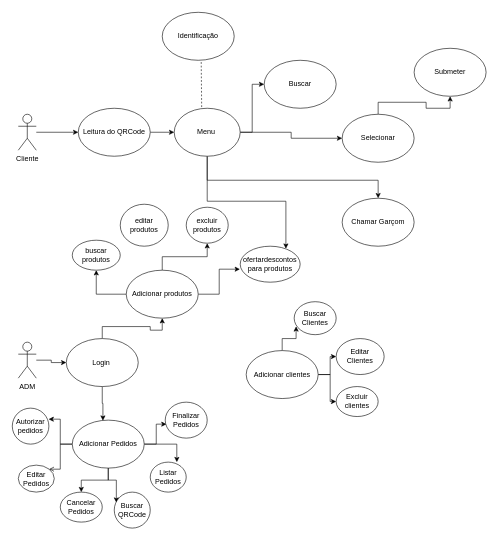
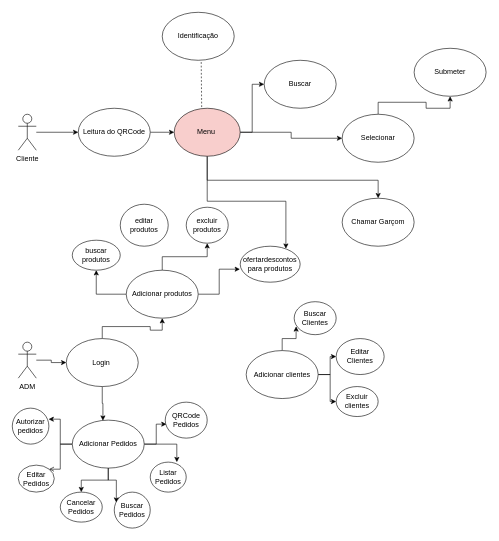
  <mxCell id="0" />
  <mxCell id="1" parent="0" />
  <mxCell id="2" style="edgeStyle=none;rounded=0;orthogonalLoop=1;jettySize=auto;html=1;entryX=0;entryY=0.5;entryDx=0;entryDy=0;" parent="1" source="3" target="5" edge="1"><mxGeometry relative="1" as="geometry" /></mxCell>
  <mxCell id="3" value="Cliente&lt;br&gt;" style="shape=umlActor;verticalLabelPosition=bottom;labelBackgroundColor=#ffffff;verticalAlign=top;html=1;outlineConnect=0;" parent="1" vertex="1"><mxGeometry x="30" y="190" width="30" height="60" as="geometry" /></mxCell>
  <mxCell id="4" style="edgeStyle=none;rounded=0;orthogonalLoop=1;jettySize=auto;html=1;entryX=0;entryY=0.5;entryDx=0;entryDy=0;" parent="1" source="5" target="10" edge="1"><mxGeometry relative="1" as="geometry" /></mxCell>
  <mxCell id="5" value="Leitura do QRCode" style="ellipse;whiteSpace=wrap;html=1;" parent="1" vertex="1"><mxGeometry x="130" y="180" width="120" height="80" as="geometry" /></mxCell>
  <mxCell id="6" style="edgeStyle=orthogonalEdgeStyle;rounded=0;orthogonalLoop=1;jettySize=auto;html=1;" parent="1" source="10" target="11" edge="1"><mxGeometry relative="1" as="geometry" /></mxCell>
  <mxCell id="7" style="edgeStyle=orthogonalEdgeStyle;rounded=0;orthogonalLoop=1;jettySize=auto;html=1;exitX=1;exitY=0.5;exitDx=0;exitDy=0;entryX=0;entryY=0.5;entryDx=0;entryDy=0;" parent="1" source="10" target="13" edge="1"><mxGeometry relative="1" as="geometry"><mxPoint x="560" y="230" as="targetPoint" /></mxGeometry></mxCell>
  <mxCell id="8" style="edgeStyle=orthogonalEdgeStyle;rounded=0;orthogonalLoop=1;jettySize=auto;html=1;" parent="1" source="10" target="16" edge="1"><mxGeometry relative="1" as="geometry"><Array as="points"><mxPoint x="345" y="300" /><mxPoint x="630" y="300" /></Array></mxGeometry></mxCell>
  <mxCell id="9" style="edgeStyle=orthogonalEdgeStyle;rounded=0;orthogonalLoop=1;jettySize=auto;html=1;entryX=0.762;entryY=0.069;entryDx=0;entryDy=0;entryPerimeter=0;" parent="1" source="10" target="29" edge="1"><mxGeometry relative="1" as="geometry"><mxPoint x="450" y="420" as="targetPoint" /></mxGeometry></mxCell>
- <mxCell id="10" value="Menu&amp;nbsp;" style="ellipse;whiteSpace=wrap;html=1;" parent="1" vertex="1"><mxGeometry x="290" y="180" width="110" height="80" as="geometry" /></mxCell>
+ <mxCell id="10" value="Menu&amp;nbsp;" style="ellipse;whiteSpace=wrap;html=1;fillColor=#f8cecc;" parent="1" vertex="1"><mxGeometry x="290" y="180" width="110" height="80" as="geometry" /></mxCell>
  <mxCell id="11" value="Buscar&lt;br&gt;" style="ellipse;whiteSpace=wrap;html=1;" parent="1" vertex="1"><mxGeometry x="440" y="100" width="120" height="80" as="geometry" /></mxCell>
  <mxCell id="12" style="edgeStyle=orthogonalEdgeStyle;rounded=0;orthogonalLoop=1;jettySize=auto;html=1;" parent="1" source="13" target="50" edge="1"><mxGeometry relative="1" as="geometry" /></mxCell>
  <mxCell id="13" value="Selecionar&lt;br&gt;" style="ellipse;whiteSpace=wrap;html=1;" parent="1" vertex="1"><mxGeometry x="570" y="190" width="120" height="80" as="geometry" /></mxCell>
  <mxCell id="14" value="Identificação&lt;br&gt;" style="ellipse;whiteSpace=wrap;html=1;" parent="1" vertex="1"><mxGeometry x="270" y="20" width="120" height="80" as="geometry" /></mxCell>
  <mxCell id="15" value="" style="endArrow=none;dashed=1;html=1;entryX=0.416;entryY=0;entryDx=0;entryDy=0;entryPerimeter=0;" parent="1" target="10" edge="1"><mxGeometry width="50" height="50" relative="1" as="geometry"><mxPoint x="335" y="103" as="sourcePoint" /><mxPoint x="331" y="181" as="targetPoint" /><Array as="points" /></mxGeometry></mxCell>
  <mxCell id="16" value="Chamar Garçom" style="ellipse;whiteSpace=wrap;html=1;" parent="1" vertex="1"><mxGeometry x="570" y="330" width="120" height="80" as="geometry" /></mxCell>
  <mxCell id="17" style="edgeStyle=orthogonalEdgeStyle;rounded=0;orthogonalLoop=1;jettySize=auto;html=1;entryX=0;entryY=0.5;entryDx=0;entryDy=0;" parent="1" source="18" target="21" edge="1"><mxGeometry relative="1" as="geometry" /></mxCell>
  <mxCell id="18" value="ADM&lt;br&gt;&lt;br&gt;" style="shape=umlActor;verticalLabelPosition=bottom;labelBackgroundColor=#ffffff;verticalAlign=top;html=1;outlineConnect=0;" parent="1" vertex="1"><mxGeometry x="30" y="570" width="30" height="60" as="geometry" /></mxCell>
  <mxCell id="19" style="edgeStyle=orthogonalEdgeStyle;rounded=0;orthogonalLoop=1;jettySize=auto;html=1;" parent="1" source="21" target="25" edge="1"><mxGeometry relative="1" as="geometry" /></mxCell>
  <mxCell id="20" style="edgeStyle=orthogonalEdgeStyle;rounded=0;orthogonalLoop=1;jettySize=auto;html=1;entryX=0.426;entryY=0.01;entryDx=0;entryDy=0;entryPerimeter=0;" parent="1" source="21" target="43" edge="1"><mxGeometry relative="1" as="geometry" /></mxCell>
  <mxCell id="21" value="Login&amp;nbsp;" style="ellipse;whiteSpace=wrap;html=1;" parent="1" vertex="1"><mxGeometry x="110" y="564" width="120" height="80" as="geometry" /></mxCell>
  <mxCell id="22" style="edgeStyle=orthogonalEdgeStyle;rounded=0;orthogonalLoop=1;jettySize=auto;html=1;entryX=0.5;entryY=1;entryDx=0;entryDy=0;" parent="1" source="25" target="26" edge="1"><mxGeometry relative="1" as="geometry" /></mxCell>
  <mxCell id="23" style="edgeStyle=orthogonalEdgeStyle;rounded=0;orthogonalLoop=1;jettySize=auto;html=1;entryX=0.5;entryY=1;entryDx=0;entryDy=0;" parent="1" source="25" target="28" edge="1"><mxGeometry relative="1" as="geometry" /></mxCell>
  <mxCell id="24" style="edgeStyle=orthogonalEdgeStyle;rounded=0;orthogonalLoop=1;jettySize=auto;html=1;entryX=-0.005;entryY=0.639;entryDx=0;entryDy=0;entryPerimeter=0;" parent="1" source="25" target="29" edge="1"><mxGeometry relative="1" as="geometry" /></mxCell>
  <mxCell id="25" value="Adicionar produtos" style="ellipse;whiteSpace=wrap;html=1;" parent="1" vertex="1"><mxGeometry x="210" y="450" width="120" height="80" as="geometry" /></mxCell>
  <mxCell id="26" value="buscar produtos" style="ellipse;whiteSpace=wrap;html=1;" parent="1" vertex="1"><mxGeometry x="120" y="400" width="80" height="50" as="geometry" /></mxCell>
  <mxCell id="27" value="editar produtos&lt;br&gt;" style="ellipse;whiteSpace=wrap;html=1;" parent="1" vertex="1"><mxGeometry x="200" y="340" width="80" height="70" as="geometry" /></mxCell>
  <mxCell id="28" value="excluir produtos&lt;br&gt;" style="ellipse;whiteSpace=wrap;html=1;" parent="1" vertex="1"><mxGeometry x="310" y="345" width="70" height="60" as="geometry" /></mxCell>
  <mxCell id="29" value="ofertardescontos para produtos&lt;br&gt;" style="ellipse;whiteSpace=wrap;html=1;" parent="1" vertex="1"><mxGeometry x="400" y="410" width="100" height="60" as="geometry" /></mxCell>
  <mxCell id="30" style="edgeStyle=orthogonalEdgeStyle;rounded=0;orthogonalLoop=1;jettySize=auto;html=1;entryX=0.046;entryY=0.75;entryDx=0;entryDy=0;entryPerimeter=0;" parent="1" source="33" target="34" edge="1"><mxGeometry relative="1" as="geometry" /></mxCell>
  <mxCell id="31" style="edgeStyle=orthogonalEdgeStyle;rounded=0;orthogonalLoop=1;jettySize=auto;html=1;entryX=0;entryY=0.5;entryDx=0;entryDy=0;" parent="1" source="33" target="35" edge="1"><mxGeometry relative="1" as="geometry" /></mxCell>
  <mxCell id="32" style="edgeStyle=orthogonalEdgeStyle;rounded=0;orthogonalLoop=1;jettySize=auto;html=1;entryX=0;entryY=0.5;entryDx=0;entryDy=0;" parent="1" source="33" target="36" edge="1"><mxGeometry relative="1" as="geometry" /></mxCell>
  <mxCell id="33" value="Adicionar clientes" style="ellipse;whiteSpace=wrap;html=1;" parent="1" vertex="1"><mxGeometry x="410" y="584" width="120" height="80" as="geometry" /></mxCell>
  <mxCell id="34" value="Buscar Clientes" style="ellipse;whiteSpace=wrap;html=1;" parent="1" vertex="1"><mxGeometry x="490" y="502.5" width="70" height="55" as="geometry" /></mxCell>
  <mxCell id="35" value="Editar Clientes&lt;br&gt;" style="ellipse;whiteSpace=wrap;html=1;" parent="1" vertex="1"><mxGeometry x="560" y="564" width="80" height="60" as="geometry" /></mxCell>
  <mxCell id="36" value="Excluir clientes" style="ellipse;whiteSpace=wrap;html=1;" parent="1" vertex="1"><mxGeometry x="560" y="644" width="70" height="50" as="geometry" /></mxCell>
  <mxCell id="37" style="edgeStyle=orthogonalEdgeStyle;rounded=0;orthogonalLoop=1;jettySize=auto;html=1;entryX=1;entryY=0;entryDx=0;entryDy=0;endArrow=open;" parent="1" source="43" target="44" edge="1"><mxGeometry relative="1" as="geometry" /></mxCell>
  <mxCell id="38" style="edgeStyle=orthogonalEdgeStyle;rounded=0;orthogonalLoop=1;jettySize=auto;html=1;" parent="1" source="43" target="45" edge="1"><mxGeometry relative="1" as="geometry" /></mxCell>
  <mxCell id="39" style="edgeStyle=orthogonalEdgeStyle;rounded=0;orthogonalLoop=1;jettySize=auto;html=1;entryX=0.058;entryY=0.292;entryDx=0;entryDy=0;entryPerimeter=0;" parent="1" source="43" target="46" edge="1"><mxGeometry relative="1" as="geometry" /></mxCell>
  <mxCell id="40" style="edgeStyle=orthogonalEdgeStyle;rounded=0;orthogonalLoop=1;jettySize=auto;html=1;entryX=0.739;entryY=0;entryDx=0;entryDy=0;entryPerimeter=0;" parent="1" source="43" target="47" edge="1"><mxGeometry relative="1" as="geometry" /></mxCell>
  <mxCell id="41" style="edgeStyle=orthogonalEdgeStyle;rounded=0;orthogonalLoop=1;jettySize=auto;html=1;entryX=0.993;entryY=0.306;entryDx=0;entryDy=0;entryPerimeter=0;" parent="1" source="43" target="48" edge="1"><mxGeometry relative="1" as="geometry" /></mxCell>
  <mxCell id="42" style="edgeStyle=orthogonalEdgeStyle;rounded=0;orthogonalLoop=1;jettySize=auto;html=1;entryX=0.029;entryY=0.611;entryDx=0;entryDy=0;entryPerimeter=0;" parent="1" source="43" target="49" edge="1"><mxGeometry relative="1" as="geometry" /></mxCell>
  <mxCell id="43" value="Adicionar Pedidos" style="ellipse;whiteSpace=wrap;html=1;" parent="1" vertex="1"><mxGeometry x="120" y="700" width="120" height="80" as="geometry" /></mxCell>
  <mxCell id="44" value="Editar Pedidos" style="ellipse;whiteSpace=wrap;html=1;" parent="1" vertex="1"><mxGeometry x="30" y="775" width="60" height="45" as="geometry" /></mxCell>
  <mxCell id="45" value="Cancelar Pedidos" style="ellipse;whiteSpace=wrap;html=1;" parent="1" vertex="1"><mxGeometry x="100" y="820" width="70" height="50" as="geometry" /></mxCell>
- <mxCell id="46" value="Buscar QRCode" style="ellipse;whiteSpace=wrap;html=1;" parent="1" vertex="1"><mxGeometry x="190" y="820" width="60" height="60" as="geometry" /></mxCell>
+ <mxCell id="46" value="Buscar Pedidos" style="ellipse;whiteSpace=wrap;html=1;" parent="1" vertex="1"><mxGeometry x="190" y="820" width="60" height="60" as="geometry" /></mxCell>
  <mxCell id="47" value="Listar Pedidos" style="ellipse;whiteSpace=wrap;html=1;" parent="1" vertex="1"><mxGeometry x="250" y="770" width="60" height="50" as="geometry" /></mxCell>
  <mxCell id="48" value="Autorizar pedidos" style="ellipse;whiteSpace=wrap;html=1;" parent="1" vertex="1"><mxGeometry y="680" width="61" height="60" as="geometry" x="20" /></mxCell>
- <mxCell id="49" value="Finalizar Pedidos&lt;br&gt;" style="ellipse;whiteSpace=wrap;html=1;" parent="1" vertex="1"><mxGeometry x="275" y="670" width="70" height="60" as="geometry" /></mxCell>
+ <mxCell id="49" value="QRCode Pedidos&lt;br&gt;" style="ellipse;whiteSpace=wrap;html=1;" parent="1" vertex="1"><mxGeometry x="275" y="670" width="70" height="60" as="geometry" /></mxCell>
  <mxCell id="50" value="Submeter&lt;br&gt;" style="ellipse;whiteSpace=wrap;html=1;" parent="1" vertex="1"><mxGeometry x="690" y="80" width="120" height="80" as="geometry" /></mxCell>
